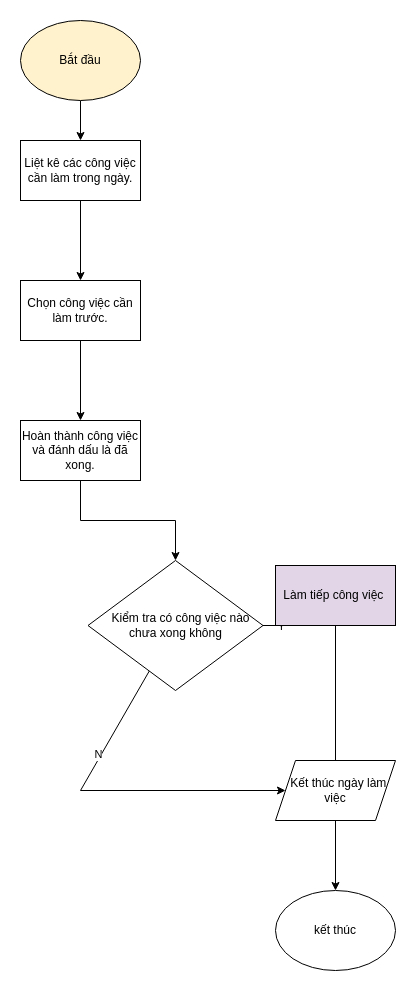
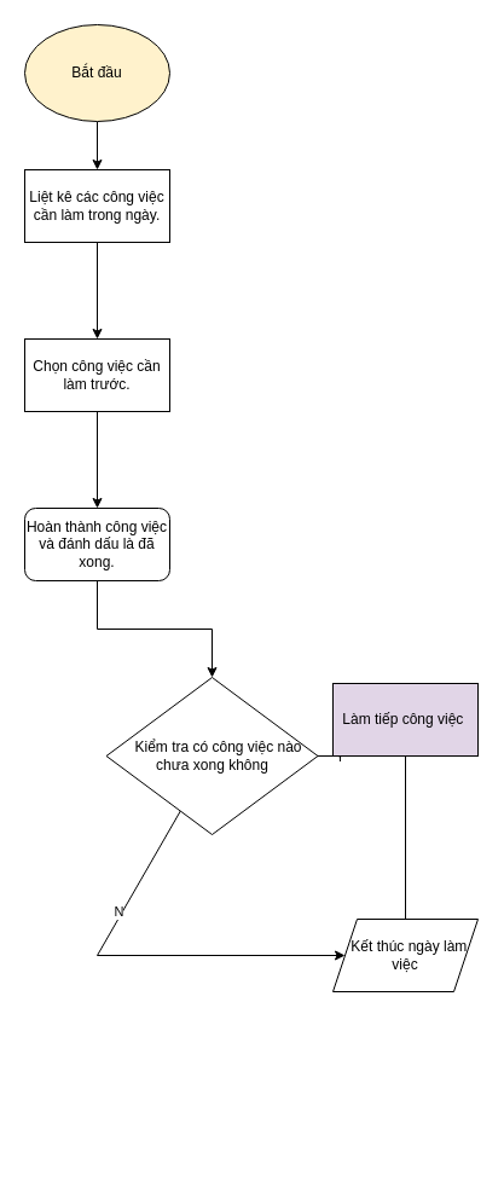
  <mxCell id="0" />
  <mxCell id="1" parent="0" />
  <mxCell id="2" value="" style="edgeStyle=orthogonalEdgeStyle;rounded=0;orthogonalLoop=1;jettySize=auto;html=1;" edge="1" parent="1" source="3" target="5"><mxGeometry relative="1" as="geometry" /></mxCell>
  <mxCell id="3" value="Bắt đầu" style="ellipse;whiteSpace=wrap;html=1;fillColor=#fff2cc;" vertex="1" parent="1"><mxGeometry x="20" y="20" width="120" height="80" as="geometry" /></mxCell>
  <mxCell id="4" value="" style="edgeStyle=orthogonalEdgeStyle;rounded=0;orthogonalLoop=1;jettySize=auto;html=1;" edge="1" parent="1" source="5" target="7"><mxGeometry relative="1" as="geometry" /></mxCell>
  <mxCell id="5" value="Liệt kê các công việc cần làm trong ngày." style="whiteSpace=wrap;html=1;" vertex="1" parent="1"><mxGeometry x="20" y="140" width="120" height="60" as="geometry" /></mxCell>
  <mxCell id="6" value="" style="edgeStyle=orthogonalEdgeStyle;rounded=0;orthogonalLoop=1;jettySize=auto;html=1;" edge="1" parent="1" source="7" target="9"><mxGeometry relative="1" as="geometry" /></mxCell>
  <mxCell id="7" value="Chọn công việc cần làm trước." style="whiteSpace=wrap;html=1;" vertex="1" parent="1"><mxGeometry x="20" y="280" width="120" height="60" as="geometry" /></mxCell>
  <mxCell id="8" value="" style="edgeStyle=orthogonalEdgeStyle;rounded=0;orthogonalLoop=1;jettySize=auto;html=1;" edge="1" parent="1" source="9" target="12"><mxGeometry relative="1" as="geometry" /></mxCell>
- <mxCell id="9" value="Hoàn thành công việc và đánh dấu là đã xong." style="whiteSpace=wrap;html=1;" vertex="1" parent="1"><mxGeometry x="20" y="420" width="120" height="60" as="geometry" /></mxCell>
+ <mxCell id="9" value="Hoàn thành công việc và đánh dấu là đã xong." style="whiteSpace=wrap;html=1;rounded=1;" vertex="1" parent="1"><mxGeometry x="20" y="420" width="120" height="60" as="geometry" /></mxCell>
  <mxCell id="10" value="" style="edgeStyle=orthogonalEdgeStyle;rounded=0;orthogonalLoop=1;jettySize=auto;html=1;" edge="1" parent="1" source="12" target="14"><mxGeometry relative="1" as="geometry" /></mxCell>
  <mxCell id="11" value="Y" style="edgeLabel;html=1;align=center;verticalAlign=middle;resizable=0;points=[];" vertex="1" connectable="0" parent="10"><mxGeometry x="-0.276" relative="1" as="geometry"><mxPoint as="offset" /></mxGeometry></mxCell>
  <mxCell id="12" value="&amp;nbsp; &amp;nbsp;Kiểm tra có công việc nào chưa xong không" style="rhombus;whiteSpace=wrap;html=1;" vertex="1" parent="1"><mxGeometry x="87.5" y="560" width="175" height="130" as="geometry" /></mxCell>
  <mxCell id="13" value="" style="edgeStyle=orthogonalEdgeStyle;rounded=0;orthogonalLoop=1;jettySize=auto;html=1;endArrow=none;" edge="1" parent="1" source="14" target="15"><mxGeometry relative="1" as="geometry" /></mxCell>
  <mxCell id="14" value="Làm tiếp công việc&amp;nbsp;" style="whiteSpace=wrap;html=1;fillColor=#e1d5e7;" vertex="1" parent="1"><mxGeometry x="275" y="565" width="120" height="60" as="geometry" /></mxCell>
  <mxCell id="15" value="&amp;nbsp; Kết thúc ngày làm việc" style="shape=parallelogram;perimeter=parallelogramPerimeter;whiteSpace=wrap;html=1;fixedSize=1;" vertex="1" parent="1"><mxGeometry x="275" y="760" width="120" height="60" as="geometry" /></mxCell>
  <mxCell id="16" value="" style="endArrow=classic;html=1;rounded=0;" edge="1" parent="1" source="12" target="15"><mxGeometry width="50" height="50" relative="1" as="geometry"><mxPoint x="70" y="790" as="sourcePoint" /><mxPoint x="120" y="740" as="targetPoint" /><Array as="points"><mxPoint x="80" y="790" /></Array></mxGeometry></mxCell>
  <mxCell id="17" value="N" style="edgeLabel;html=1;align=center;verticalAlign=middle;resizable=0;points=[];" vertex="1" connectable="0" parent="16"><mxGeometry x="-0.432" y="-3" relative="1" as="geometry"><mxPoint as="offset" /></mxGeometry></mxCell>
- <mxCell id="18" value="kết thúc" style="ellipse;whiteSpace=wrap;html=1;" vertex="1" parent="1"><mxGeometry x="275" y="890" width="120" height="80" as="geometry" /></mxCell>
- <mxCell id="19" value="" style="endArrow=classic;html=1;rounded=0;" edge="1" parent="1" source="15" target="18"><mxGeometry width="50" height="50" relative="1" as="geometry"><mxPoint x="70" y="990" as="sourcePoint" /><mxPoint x="120" y="940" as="targetPoint" /></mxGeometry></mxCell>
